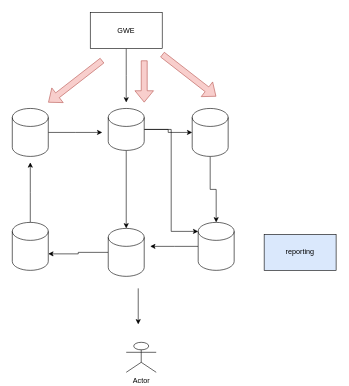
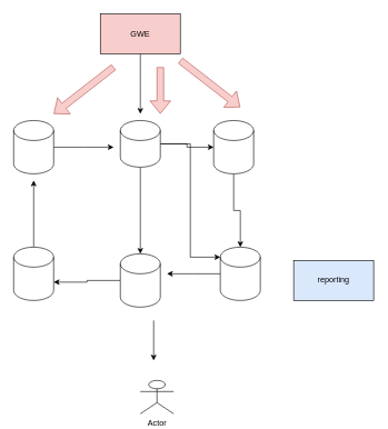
  <mxCell id="0" />
  <mxCell id="1" parent="0" />
  <mxCell id="2" style="edgeStyle=orthogonalEdgeStyle;rounded=0;orthogonalLoop=1;jettySize=auto;html=1;" edge="1" parent="1" source="3"><mxGeometry relative="1" as="geometry"><mxPoint x="50" y="270" as="targetPoint" /></mxGeometry></mxCell>
  <mxCell id="3" value="" style="shape=cylinder3;whiteSpace=wrap;html=1;boundedLbl=1;backgroundOutline=1;size=15;" vertex="1" parent="1"><mxGeometry x="20" y="370" width="60" height="80" as="geometry" /></mxCell>
  <mxCell id="4" style="edgeStyle=orthogonalEdgeStyle;rounded=0;orthogonalLoop=1;jettySize=auto;html=1;entryX=1;entryY=0;entryDx=0;entryDy=52.5;entryPerimeter=0;" edge="1" parent="1" source="5" target="3"><mxGeometry relative="1" as="geometry" /></mxCell>
  <mxCell id="5" value="" style="shape=cylinder3;whiteSpace=wrap;html=1;boundedLbl=1;backgroundOutline=1;size=15;" vertex="1" parent="1"><mxGeometry x="180" y="380" width="60" height="80" as="geometry" /></mxCell>
  <mxCell id="6" style="edgeStyle=orthogonalEdgeStyle;rounded=0;orthogonalLoop=1;jettySize=auto;html=1;exitX=0;exitY=0.5;exitDx=0;exitDy=0;exitPerimeter=0;" edge="1" parent="1" source="7"><mxGeometry relative="1" as="geometry"><mxPoint x="250" y="410" as="targetPoint" /></mxGeometry></mxCell>
  <mxCell id="7" value="" style="shape=cylinder3;whiteSpace=wrap;html=1;boundedLbl=1;backgroundOutline=1;size=15;" vertex="1" parent="1"><mxGeometry x="330" y="370" width="60" height="80" as="geometry" /></mxCell>
  <mxCell id="8" style="edgeStyle=orthogonalEdgeStyle;rounded=0;orthogonalLoop=1;jettySize=auto;html=1;" edge="1" parent="1" source="9"><mxGeometry relative="1" as="geometry"><mxPoint x="170" y="220" as="targetPoint" /></mxGeometry></mxCell>
  <mxCell id="9" value="" style="shape=cylinder3;whiteSpace=wrap;html=1;boundedLbl=1;backgroundOutline=1;size=15;" vertex="1" parent="1"><mxGeometry x="20" y="180" width="60" height="80" as="geometry" /></mxCell>
  <mxCell id="10" style="edgeStyle=orthogonalEdgeStyle;rounded=0;orthogonalLoop=1;jettySize=auto;html=1;entryX=0;entryY=0.5;entryDx=0;entryDy=0;entryPerimeter=0;" edge="1" parent="1" source="13" target="15"><mxGeometry relative="1" as="geometry" /></mxCell>
  <mxCell id="11" style="edgeStyle=orthogonalEdgeStyle;rounded=0;orthogonalLoop=1;jettySize=auto;html=1;entryX=0;entryY=0;entryDx=0;entryDy=15;entryPerimeter=0;" edge="1" parent="1" source="13" target="7"><mxGeometry relative="1" as="geometry" /></mxCell>
  <mxCell id="12" style="edgeStyle=orthogonalEdgeStyle;rounded=0;orthogonalLoop=1;jettySize=auto;html=1;entryX=0.5;entryY=0;entryDx=0;entryDy=0;entryPerimeter=0;" edge="1" parent="1" source="13" target="5"><mxGeometry relative="1" as="geometry" /></mxCell>
  <mxCell id="13" value="" style="shape=cylinder3;whiteSpace=wrap;html=1;boundedLbl=1;backgroundOutline=1;size=15;" vertex="1" parent="1"><mxGeometry x="180" y="180" width="60" height="70" as="geometry" /></mxCell>
  <mxCell id="14" style="edgeStyle=orthogonalEdgeStyle;rounded=0;orthogonalLoop=1;jettySize=auto;html=1;entryX=0.5;entryY=0;entryDx=0;entryDy=0;entryPerimeter=0;" edge="1" parent="1" source="15" target="7"><mxGeometry relative="1" as="geometry" /></mxCell>
  <mxCell id="15" value="" style="shape=cylinder3;whiteSpace=wrap;html=1;boundedLbl=1;backgroundOutline=1;size=15;" vertex="1" parent="1"><mxGeometry x="320" y="180" width="60" height="80" as="geometry" /></mxCell>
  <mxCell id="16" style="edgeStyle=orthogonalEdgeStyle;rounded=0;orthogonalLoop=1;jettySize=auto;html=1;" edge="1" parent="1" source="17"><mxGeometry relative="1" as="geometry"><mxPoint x="210" y="170" as="targetPoint" /></mxGeometry></mxCell>
- <mxCell id="17" value="GWE" style="rounded=0;whiteSpace=wrap;html=1;" vertex="1" parent="1"><mxGeometry x="150" y="20" width="120" height="60" as="geometry" /></mxCell>
+ <mxCell id="17" value="GWE" style="rounded=0;whiteSpace=wrap;html=1;fillColor=#f8cecc;" vertex="1" parent="1"><mxGeometry x="150" y="20" width="120" height="60" as="geometry" /></mxCell>
  <mxCell id="18" value="" style="shape=flexArrow;endArrow=classic;html=1;fillColor=#f8cecc;strokeColor=#b85450;" edge="1" parent="1"><mxGeometry width="50" height="50" relative="1" as="geometry"><mxPoint x="170" y="100" as="sourcePoint" /><mxPoint x="80" y="170" as="targetPoint" /></mxGeometry></mxCell>
  <mxCell id="19" value="" style="shape=flexArrow;endArrow=classic;html=1;fillColor=#f8cecc;strokeColor=#b85450;" edge="1" parent="1"><mxGeometry width="50" height="50" relative="1" as="geometry"><mxPoint x="270" y="90" as="sourcePoint" /><mxPoint x="360" y="160" as="targetPoint" /></mxGeometry></mxCell>
  <mxCell id="20" value="" style="shape=flexArrow;endArrow=classic;html=1;fillColor=#f8cecc;strokeColor=#b85450;" edge="1" parent="1"><mxGeometry width="50" height="50" relative="1" as="geometry"><mxPoint x="240" y="100" as="sourcePoint" /><mxPoint x="240" y="170" as="targetPoint" /></mxGeometry></mxCell>
  <mxCell id="21" value="reporting" style="rounded=0;whiteSpace=wrap;html=1;fillColor=#dae8fc;" vertex="1" parent="1"><mxGeometry x="440" y="390" width="120" height="60" as="geometry" /></mxCell>
  <mxCell id="22" value="" style="endArrow=classic;html=1;" edge="1" parent="1"><mxGeometry width="50" height="50" relative="1" as="geometry"><mxPoint x="230" y="480" as="sourcePoint" /><mxPoint x="230" y="540" as="targetPoint" /></mxGeometry></mxCell>
  <mxCell id="23" value="Actor" style="shape=umlActor;verticalLabelPosition=bottom;verticalAlign=top;html=1;outlineConnect=0;" vertex="1" parent="1"><mxGeometry x="210" y="570" width="50" height="50" as="geometry" /></mxCell>
